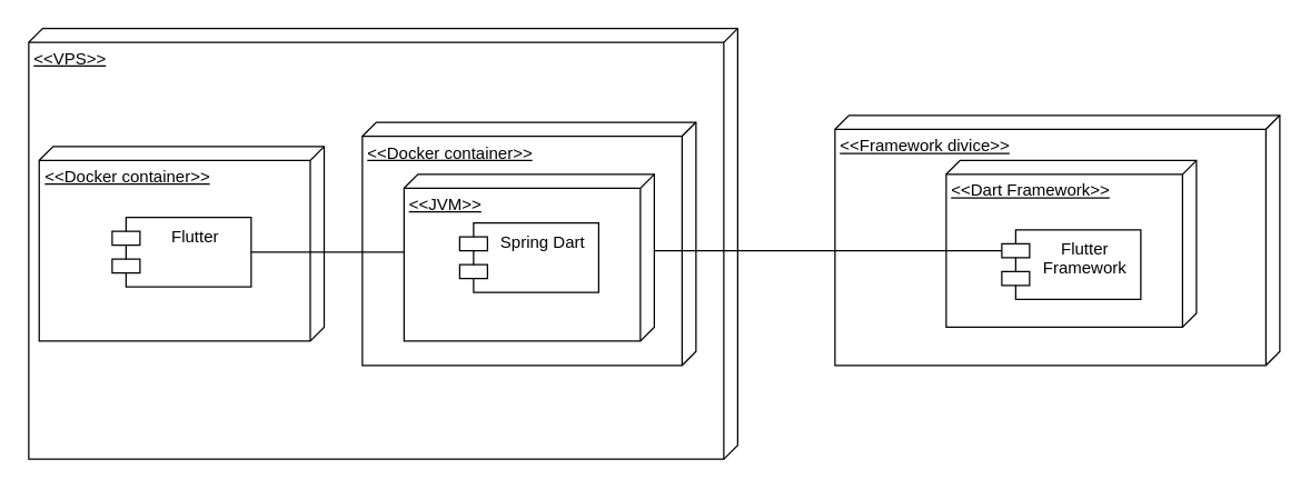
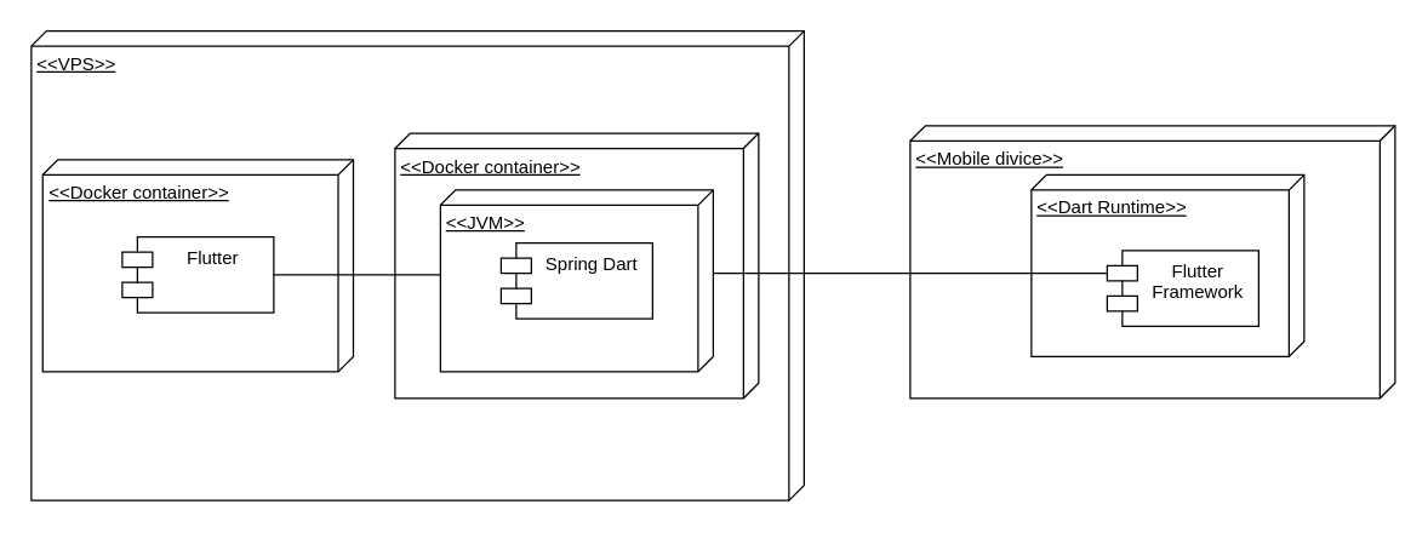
  <mxCell id="0" />
  <mxCell id="1" parent="0" />
  <mxCell id="2" value="&amp;lt;&amp;lt;VPS&amp;gt;&amp;gt;" style="verticalAlign=top;align=left;spacingTop=8;spacingLeft=2;spacingRight=12;shape=cube;size=10;direction=south;fontStyle=4;html=1;whiteSpace=wrap;" vertex="1" parent="1"><mxGeometry x="20" y="20" width="510" height="310" as="geometry" /></mxCell>
- <mxCell id="3" value="&amp;lt;&amp;lt;Framework divice&amp;gt;&amp;gt;" style="verticalAlign=top;align=left;spacingTop=8;spacingLeft=2;spacingRight=12;shape=cube;size=10;direction=south;fontStyle=4;html=1;whiteSpace=wrap;" vertex="1" parent="1"><mxGeometry x="600" y="82.5" width="320" height="180" as="geometry" /></mxCell>
- <mxCell id="4" value="&amp;lt;&amp;lt;Dart Framework&amp;gt;&amp;gt;" style="verticalAlign=top;align=left;spacingTop=8;spacingLeft=2;spacingRight=12;shape=cube;size=10;direction=south;fontStyle=4;html=1;whiteSpace=wrap;" vertex="1" parent="1"><mxGeometry x="680" y="115" width="180" height="120" as="geometry" /></mxCell>
+ <mxCell id="3" value="&amp;lt;&amp;lt;Mobile divice&amp;gt;&amp;gt;" style="verticalAlign=top;align=left;spacingTop=8;spacingLeft=2;spacingRight=12;shape=cube;size=10;direction=south;fontStyle=4;html=1;whiteSpace=wrap;" vertex="1" parent="1"><mxGeometry x="600" y="82.5" width="320" height="180" as="geometry" /></mxCell>
+ <mxCell id="4" value="&amp;lt;&amp;lt;Dart Runtime&amp;gt;&amp;gt;" style="verticalAlign=top;align=left;spacingTop=8;spacingLeft=2;spacingRight=12;shape=cube;size=10;direction=south;fontStyle=4;html=1;whiteSpace=wrap;" vertex="1" parent="1"><mxGeometry x="680" y="115" width="180" height="120" as="geometry" /></mxCell>
  <mxCell id="5" value="&amp;lt;&amp;lt;Docker container&amp;gt;&amp;gt;" style="verticalAlign=top;align=left;spacingTop=8;spacingLeft=2;spacingRight=12;shape=cube;size=10;direction=south;fontStyle=4;html=1;whiteSpace=wrap;" vertex="1" parent="1"><mxGeometry x="27.5" y="105" width="205" height="140" as="geometry" /></mxCell>
  <mxCell id="6" value="Flutter" style="shape=module;align=left;spacingLeft=20;align=center;verticalAlign=top;whiteSpace=wrap;html=1;" vertex="1" parent="1"><mxGeometry x="80" y="156" width="100" height="50" as="geometry" /></mxCell>
- <mxCell id="7" value="Flutter Framework" style="shape=module;align=left;spacingLeft=20;align=center;verticalAlign=top;whiteSpace=wrap;html=1;" vertex="1" parent="1"><mxGeometry x="720" y="165" width="100" height="50" as="geometry" /></mxCell>
+ <mxCell id="7" value="Flutter Framework" style="shape=module;align=left;spacingLeft=20;align=center;verticalAlign=top;whiteSpace=wrap;html=1;" vertex="1" parent="1"><mxGeometry x="730" y="165" width="100" height="50" as="geometry" /></mxCell>
  <mxCell id="8" value="&amp;lt;&amp;lt;Docker container&amp;gt;&amp;gt;" style="verticalAlign=top;align=left;spacingTop=8;spacingLeft=2;spacingRight=12;shape=cube;size=10;direction=south;fontStyle=4;html=1;whiteSpace=wrap;" vertex="1" parent="1"><mxGeometry x="260" y="87.5" width="240" height="175" as="geometry" /></mxCell>
  <mxCell id="9" style="edgeStyle=orthogonalEdgeStyle;rounded=0;orthogonalLoop=1;jettySize=auto;html=1;exitX=0;exitY=0;exitDx=65;exitDy=180;exitPerimeter=0;endArrow=none;endFill=0;" edge="1" parent="1"><mxGeometry relative="1" as="geometry"><mxPoint x="290" y="181" as="sourcePoint" /><mxPoint x="180" y="181" as="targetPoint" /></mxGeometry></mxCell>
  <mxCell id="10" value="&amp;lt;&amp;lt;JVM&amp;gt;&amp;gt;" style="verticalAlign=top;align=left;spacingTop=8;spacingLeft=2;spacingRight=12;shape=cube;size=10;direction=south;fontStyle=4;html=1;whiteSpace=wrap;" vertex="1" parent="1"><mxGeometry x="290" y="125" width="180" height="120" as="geometry" /></mxCell>
  <mxCell id="11" value="Spring Dart" style="shape=module;align=left;spacingLeft=20;align=center;verticalAlign=top;whiteSpace=wrap;html=1;" vertex="1" parent="1"><mxGeometry x="330" y="160" width="100" height="50" as="geometry" /></mxCell>
  <mxCell id="12" style="edgeStyle=orthogonalEdgeStyle;rounded=0;orthogonalLoop=1;jettySize=auto;html=1;exitX=0;exitY=0;exitDx=55;exitDy=0;exitPerimeter=0;entryX=0;entryY=0;entryDx=0;entryDy=15;entryPerimeter=0;endArrow=none;endFill=0;" edge="1" parent="1" source="10" target="7"><mxGeometry relative="1" as="geometry" /></mxCell>
